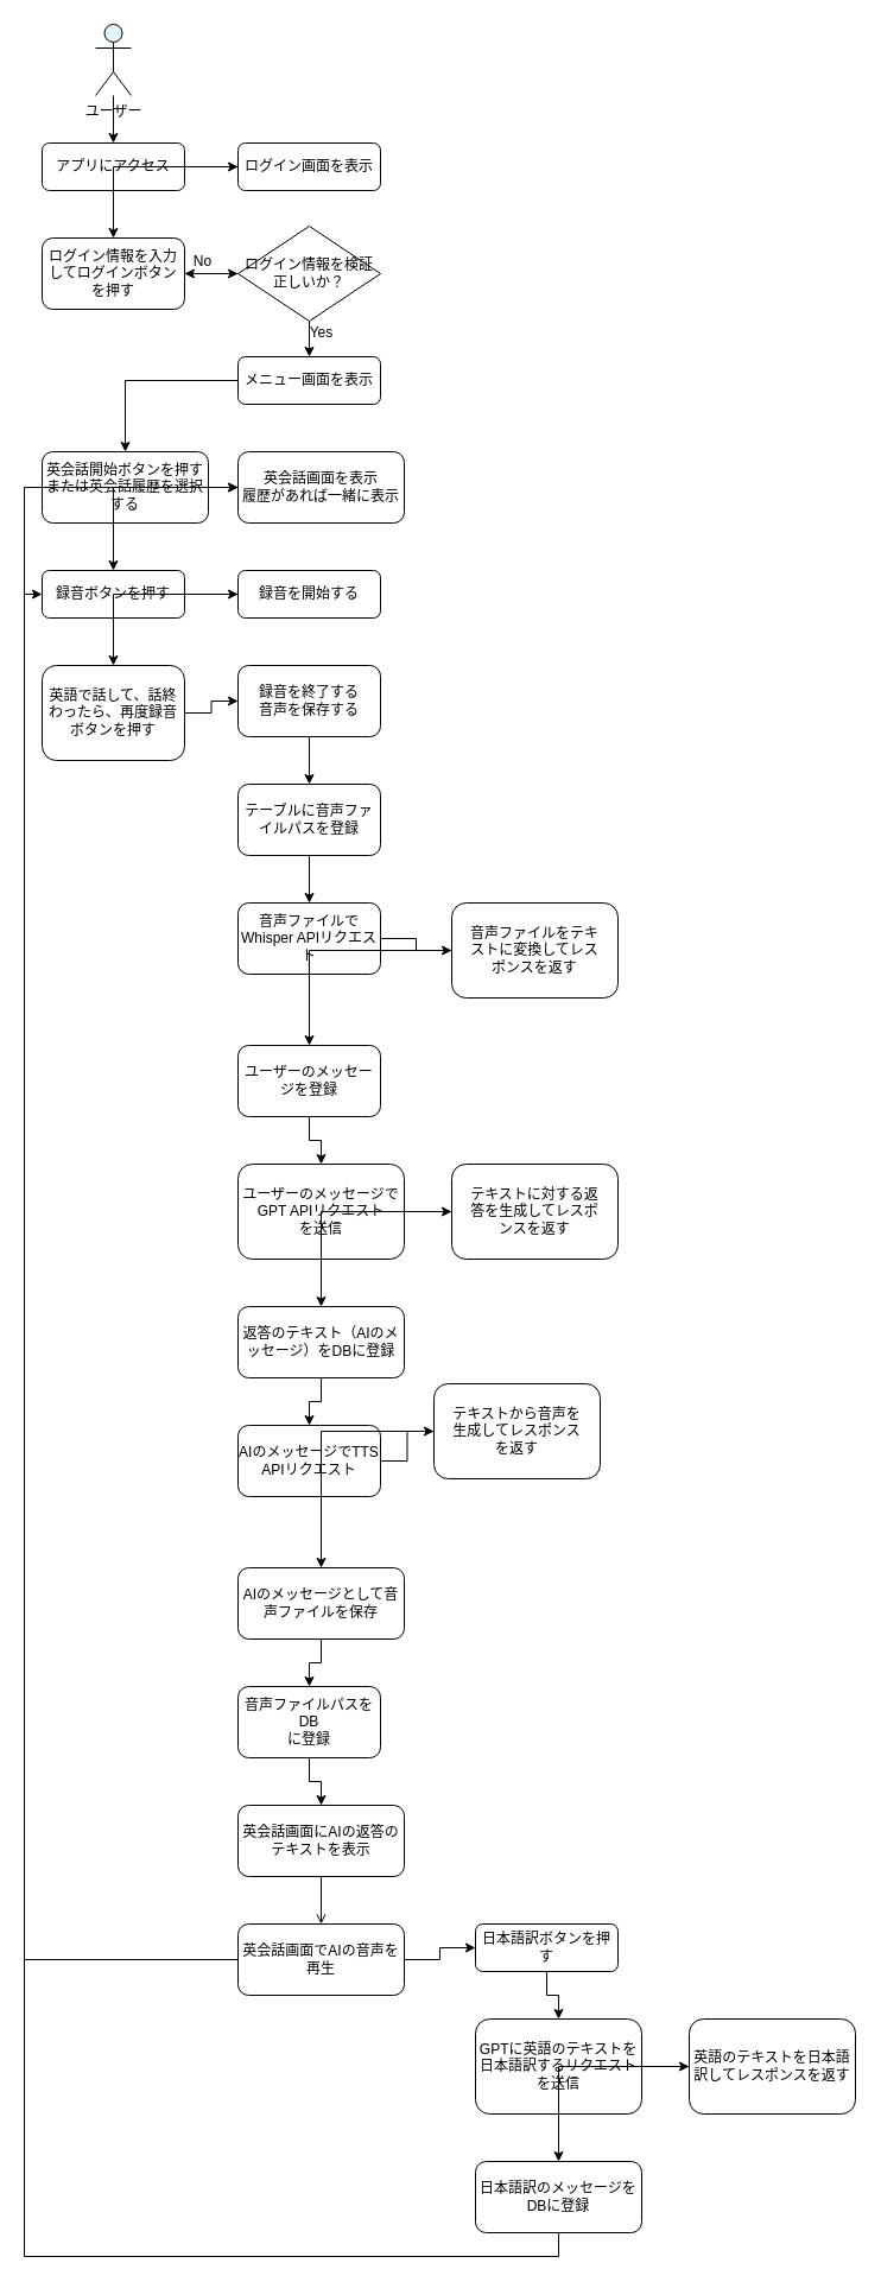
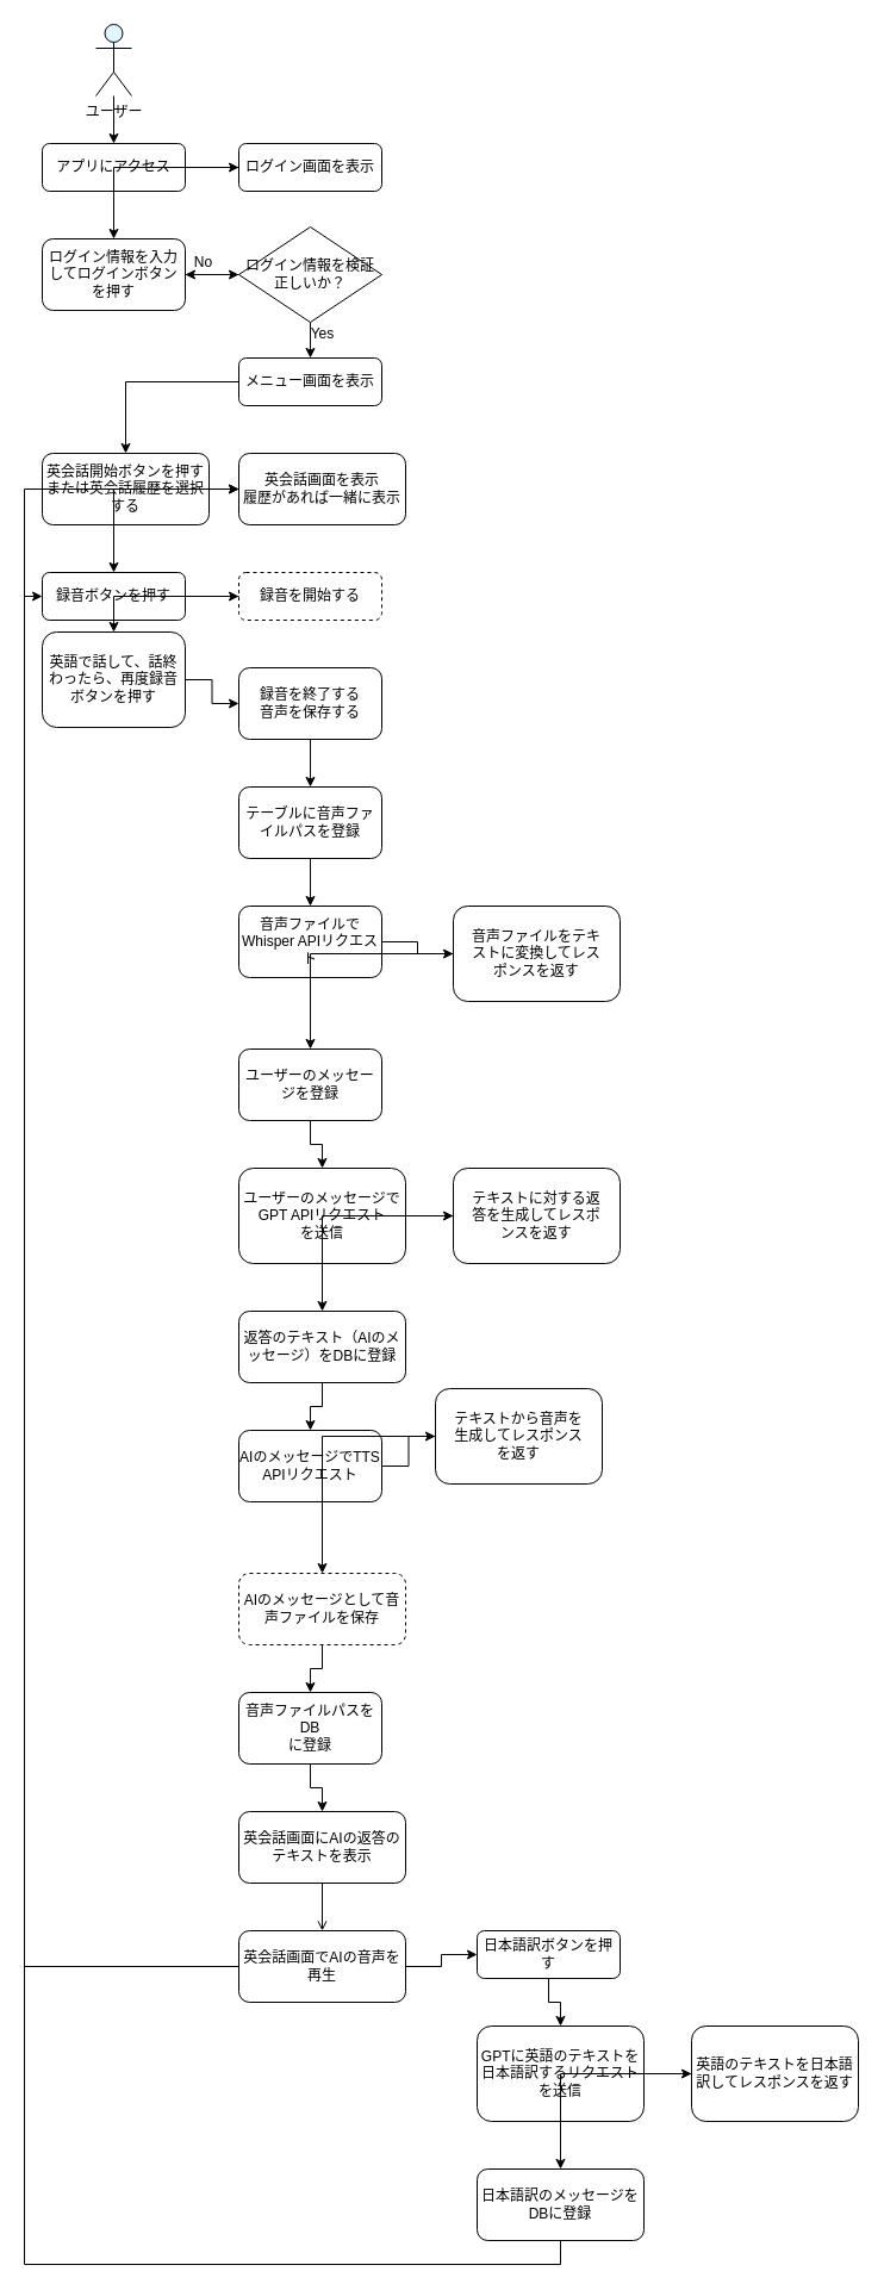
  <mxCell id="0" />
  <mxCell id="1" parent="0" />
  <mxCell id="2" value="ユーザー" style="shape=umlActor;verticalLabelPosition=bottom;verticalAlign=top;html=1;outlineConnect=0;fillColor=#e1f5fe;" parent="1" vertex="1"><mxGeometry x="80" y="20" width="30" height="60" as="geometry" /></mxCell>
  <mxCell id="3" value="アプリにアクセス" style="rounded=1;whiteSpace=wrap;html=1;" parent="1" vertex="1"><mxGeometry x="35" y="120" width="120" height="40" as="geometry" /></mxCell>
  <mxCell id="4" value="ログイン画面を表示" style="rounded=1;whiteSpace=wrap;html=1;" parent="1" vertex="1"><mxGeometry x="200" y="120" width="120" height="40" as="geometry" /></mxCell>
  <mxCell id="5" value="ログイン情報を入力&lt;br&gt;してログインボタンを押す" style="rounded=1;whiteSpace=wrap;html=1;" parent="1" vertex="1"><mxGeometry x="35" y="200" width="120" height="60" as="geometry" /></mxCell>
  <mxCell id="6" value="ログイン情報を検証&lt;br&gt;正しいか？" style="rhombus;whiteSpace=wrap;html=1;" parent="1" vertex="1"><mxGeometry x="200" y="190" width="120" height="80" as="geometry" /></mxCell>
  <mxCell id="7" value="メニュー画面を表示" style="rounded=1;whiteSpace=wrap;html=1;" parent="1" vertex="1"><mxGeometry x="200" y="300" width="120" height="40" as="geometry" /></mxCell>
  <mxCell id="8" value="英会話開始ボタンを押す&lt;br&gt;または英会話履歴を選択する" style="rounded=1;whiteSpace=wrap;html=1;" parent="1" vertex="1"><mxGeometry x="35" y="380" width="140" height="60" as="geometry" /></mxCell>
  <mxCell id="9" value="英会話画面を表示&lt;br&gt;履歴があれば一緒に表示" style="rounded=1;whiteSpace=wrap;html=1;" parent="1" vertex="1"><mxGeometry x="200" y="380" width="140" height="60" as="geometry" /></mxCell>
  <mxCell id="10" value="録音ボタンを押す" style="rounded=1;whiteSpace=wrap;html=1;" parent="1" vertex="1"><mxGeometry x="35" y="480" width="120" height="40" as="geometry" /></mxCell>
- <mxCell id="11" value="録音を開始する" style="rounded=1;whiteSpace=wrap;html=1;" parent="1" vertex="1"><mxGeometry x="200" y="480" width="120" height="40" as="geometry" /></mxCell>
- <mxCell id="12" value="英語で話して、話終&lt;br&gt;わったら、再度録音&lt;br&gt;ボタンを押す" style="rounded=1;whiteSpace=wrap;html=1;" parent="1" vertex="1"><mxGeometry x="35" y="560" width="120" height="80" as="geometry" /></mxCell>
+ <mxCell id="11" value="録音を開始する" style="rounded=1;whiteSpace=wrap;html=1;dashed=1;" parent="1" vertex="1"><mxGeometry x="200" y="480" width="120" height="40" as="geometry" /></mxCell>
+ <mxCell id="12" value="英語で話して、話終&lt;br&gt;わったら、再度録音&lt;br&gt;ボタンを押す" style="rounded=1;whiteSpace=wrap;html=1;" parent="1" vertex="1"><mxGeometry x="35" y="530" width="120" height="80" as="geometry" /></mxCell>
  <mxCell id="13" value="録音を終了する&lt;br&gt;音声を保存する" style="rounded=1;whiteSpace=wrap;html=1;" parent="1" vertex="1"><mxGeometry x="200" y="560" width="120" height="60" as="geometry" /></mxCell>
  <mxCell id="14" value="テーブルに音声ファ&lt;br&gt;イルパスを登録" style="rounded=1;whiteSpace=wrap;html=1;" parent="1" vertex="1"><mxGeometry x="200" y="660" width="120" height="60" as="geometry" /></mxCell>
  <mxCell id="15" value="音声ファイルで&lt;br&gt;Whisper APIリクエスト" style="rounded=1;whiteSpace=wrap;html=1;" parent="1" vertex="1"><mxGeometry x="200" y="760" width="120" height="60" as="geometry" /></mxCell>
  <mxCell id="16" value="音声ファイルをテキ&lt;br&gt;ストに変換してレス&lt;br&gt;ポンスを返す" style="rounded=1;whiteSpace=wrap;html=1;" parent="1" vertex="1"><mxGeometry x="380" y="760" width="140" height="80" as="geometry" /></mxCell>
  <mxCell id="17" value="ユーザーのメッセー&lt;br&gt;ジを登録" style="rounded=1;whiteSpace=wrap;html=1;" parent="1" vertex="1"><mxGeometry x="200" y="880" width="120" height="60" as="geometry" /></mxCell>
  <mxCell id="18" value="ユーザーのメッセージで&lt;br&gt;GPT APIリクエスト&lt;br&gt;を送信" style="rounded=1;whiteSpace=wrap;html=1;" parent="1" vertex="1"><mxGeometry x="200" y="980" width="140" height="80" as="geometry" /></mxCell>
  <mxCell id="19" value="テキストに対する返&lt;br&gt;答を生成してレスポ&lt;br&gt;ンスを返す" style="rounded=1;whiteSpace=wrap;html=1;" parent="1" vertex="1"><mxGeometry x="380" y="980" width="140" height="80" as="geometry" /></mxCell>
  <mxCell id="20" value="返答のテキスト（AIのメ&lt;br&gt;ッセージ）をDBに登録" style="rounded=1;whiteSpace=wrap;html=1;" parent="1" vertex="1"><mxGeometry x="200" y="1100" width="140" height="60" as="geometry" /></mxCell>
  <mxCell id="21" value="AIのメッセージでTTS&lt;br&gt;APIリクエスト" style="rounded=1;whiteSpace=wrap;html=1;" parent="1" vertex="1"><mxGeometry x="200" y="1200" width="120" height="60" as="geometry" /></mxCell>
  <mxCell id="22" value="テキストから音声を&lt;br&gt;生成してレスポンス&lt;br&gt;を返す" style="rounded=1;whiteSpace=wrap;html=1;" parent="1" vertex="1"><mxGeometry x="365" y="1165" width="140" height="80" as="geometry" /></mxCell>
- <mxCell id="23" value="AIのメッセージとして音&lt;br&gt;声ファイルを保存" style="rounded=1;whiteSpace=wrap;html=1;" parent="1" vertex="1"><mxGeometry x="200" y="1320" width="140" height="60" as="geometry" /></mxCell>
+ <mxCell id="23" value="AIのメッセージとして音&lt;br&gt;声ファイルを保存" style="rounded=1;whiteSpace=wrap;html=1;dashed=1;" parent="1" vertex="1"><mxGeometry x="200" y="1320" width="140" height="60" as="geometry" /></mxCell>
  <mxCell id="24" value="音声ファイルパスをDB&lt;br&gt;に登録" style="rounded=1;whiteSpace=wrap;html=1;" parent="1" vertex="1"><mxGeometry x="200" y="1420" width="120" height="60" as="geometry" /></mxCell>
  <mxCell id="25" value="英会話画面にAIの返答の&lt;br&gt;テキストを表示" style="rounded=1;whiteSpace=wrap;html=1;" parent="1" vertex="1"><mxGeometry x="200" y="1520" width="140" height="60" as="geometry" /></mxCell>
  <mxCell id="26" value="英会話画面でAIの音声を&lt;br&gt;再生" style="rounded=1;whiteSpace=wrap;html=1;" parent="1" vertex="1"><mxGeometry x="200" y="1620" width="140" height="60" as="geometry" /></mxCell>
  <mxCell id="27" value="日本語訳ボタンを押す" style="rounded=1;whiteSpace=wrap;html=1;" parent="1" vertex="1"><mxGeometry x="400" y="1620" width="120" height="40" as="geometry" /></mxCell>
  <mxCell id="28" value="GPTに英語のテキストを&lt;br&gt;日本語訳するリクエスト&lt;br&gt;を送信" style="rounded=1;whiteSpace=wrap;html=1;" parent="1" vertex="1"><mxGeometry x="400" y="1700" width="140" height="80" as="geometry" /></mxCell>
  <mxCell id="29" value="英語のテキストを日本語&lt;br&gt;訳してレスポンスを返す" style="rounded=1;whiteSpace=wrap;html=1;" parent="1" vertex="1"><mxGeometry x="580" y="1700" width="140" height="80" as="geometry" /></mxCell>
  <mxCell id="30" value="日本語訳のメッセージを&lt;br&gt;DBに登録" style="rounded=1;whiteSpace=wrap;html=1;" parent="1" vertex="1"><mxGeometry x="400" y="1820" width="140" height="60" as="geometry" /></mxCell>
  <mxCell id="31" style="edgeStyle=orthogonalEdgeStyle;rounded=0;orthogonalLoop=1;jettySize=auto;html=1;" parent="1" source="2" target="3" edge="1"><mxGeometry relative="1" as="geometry" /></mxCell>
  <mxCell id="32" style="edgeStyle=orthogonalEdgeStyle;rounded=0;orthogonalLoop=1;jettySize=auto;html=1;" parent="1" source="3" target="4" edge="1"><mxGeometry relative="1" as="geometry" /></mxCell>
  <mxCell id="33" style="edgeStyle=orthogonalEdgeStyle;rounded=0;orthogonalLoop=1;jettySize=auto;html=1;" parent="1" source="4" target="5" edge="1"><mxGeometry relative="1" as="geometry" /></mxCell>
  <mxCell id="34" style="edgeStyle=orthogonalEdgeStyle;rounded=0;orthogonalLoop=1;jettySize=auto;html=1;" parent="1" source="5" target="6" edge="1"><mxGeometry relative="1" as="geometry" /></mxCell>
  <mxCell id="35" style="edgeStyle=orthogonalEdgeStyle;rounded=0;orthogonalLoop=1;jettySize=auto;html=1;" parent="1" source="6" target="5" edge="1"><mxGeometry relative="1" as="geometry" /></mxCell>
  <mxCell id="36" style="edgeStyle=orthogonalEdgeStyle;rounded=0;orthogonalLoop=1;jettySize=auto;html=1;" parent="1" source="6" target="7" edge="1"><mxGeometry relative="1" as="geometry" /></mxCell>
  <mxCell id="37" style="edgeStyle=orthogonalEdgeStyle;rounded=0;orthogonalLoop=1;jettySize=auto;html=1;" parent="1" source="7" target="8" edge="1"><mxGeometry relative="1" as="geometry" /></mxCell>
  <mxCell id="38" style="edgeStyle=orthogonalEdgeStyle;rounded=0;orthogonalLoop=1;jettySize=auto;html=1;" parent="1" source="8" target="9" edge="1"><mxGeometry relative="1" as="geometry" /></mxCell>
  <mxCell id="39" style="edgeStyle=orthogonalEdgeStyle;rounded=0;orthogonalLoop=1;jettySize=auto;html=1;" parent="1" source="9" target="10" edge="1"><mxGeometry relative="1" as="geometry" /></mxCell>
  <mxCell id="40" style="edgeStyle=orthogonalEdgeStyle;rounded=0;orthogonalLoop=1;jettySize=auto;html=1;" parent="1" source="10" target="11" edge="1"><mxGeometry relative="1" as="geometry" /></mxCell>
  <mxCell id="41" style="edgeStyle=orthogonalEdgeStyle;rounded=0;orthogonalLoop=1;jettySize=auto;html=1;" parent="1" source="11" target="12" edge="1"><mxGeometry relative="1" as="geometry" /></mxCell>
  <mxCell id="42" style="edgeStyle=orthogonalEdgeStyle;rounded=0;orthogonalLoop=1;jettySize=auto;html=1;" parent="1" source="12" target="13" edge="1"><mxGeometry relative="1" as="geometry" /></mxCell>
  <mxCell id="43" style="edgeStyle=orthogonalEdgeStyle;rounded=0;orthogonalLoop=1;jettySize=auto;html=1;" parent="1" source="13" target="14" edge="1"><mxGeometry relative="1" as="geometry" /></mxCell>
  <mxCell id="44" style="edgeStyle=orthogonalEdgeStyle;rounded=0;orthogonalLoop=1;jettySize=auto;html=1;" parent="1" source="14" target="15" edge="1"><mxGeometry relative="1" as="geometry" /></mxCell>
  <mxCell id="45" style="edgeStyle=orthogonalEdgeStyle;rounded=0;orthogonalLoop=1;jettySize=auto;html=1;" parent="1" source="15" target="16" edge="1"><mxGeometry relative="1" as="geometry" /></mxCell>
  <mxCell id="46" style="edgeStyle=orthogonalEdgeStyle;rounded=0;orthogonalLoop=1;jettySize=auto;html=1;" parent="1" source="16" target="17" edge="1"><mxGeometry relative="1" as="geometry" /></mxCell>
  <mxCell id="47" style="edgeStyle=orthogonalEdgeStyle;rounded=0;orthogonalLoop=1;jettySize=auto;html=1;" parent="1" source="17" target="18" edge="1"><mxGeometry relative="1" as="geometry" /></mxCell>
  <mxCell id="48" style="edgeStyle=orthogonalEdgeStyle;rounded=0;orthogonalLoop=1;jettySize=auto;html=1;" parent="1" source="18" target="19" edge="1"><mxGeometry relative="1" as="geometry" /></mxCell>
  <mxCell id="49" style="edgeStyle=orthogonalEdgeStyle;rounded=0;orthogonalLoop=1;jettySize=auto;html=1;" parent="1" source="19" target="20" edge="1"><mxGeometry relative="1" as="geometry" /></mxCell>
  <mxCell id="50" style="edgeStyle=orthogonalEdgeStyle;rounded=0;orthogonalLoop=1;jettySize=auto;html=1;" parent="1" source="20" target="21" edge="1"><mxGeometry relative="1" as="geometry" /></mxCell>
  <mxCell id="51" style="edgeStyle=orthogonalEdgeStyle;rounded=0;orthogonalLoop=1;jettySize=auto;html=1;" parent="1" source="21" target="22" edge="1"><mxGeometry relative="1" as="geometry" /></mxCell>
  <mxCell id="52" style="edgeStyle=orthogonalEdgeStyle;rounded=0;orthogonalLoop=1;jettySize=auto;html=1;" parent="1" source="22" target="23" edge="1"><mxGeometry relative="1" as="geometry" /></mxCell>
  <mxCell id="53" style="edgeStyle=orthogonalEdgeStyle;rounded=0;orthogonalLoop=1;jettySize=auto;html=1;" parent="1" source="23" target="24" edge="1"><mxGeometry relative="1" as="geometry" /></mxCell>
  <mxCell id="54" style="edgeStyle=orthogonalEdgeStyle;rounded=0;orthogonalLoop=1;jettySize=auto;html=1;" parent="1" source="24" target="25" edge="1"><mxGeometry relative="1" as="geometry" /></mxCell>
  <mxCell id="55" style="edgeStyle=orthogonalEdgeStyle;rounded=0;orthogonalLoop=1;jettySize=auto;html=1;endArrow=open;" parent="1" source="25" target="26" edge="1"><mxGeometry relative="1" as="geometry" /></mxCell>
  <mxCell id="56" style="edgeStyle=orthogonalEdgeStyle;rounded=0;orthogonalLoop=1;jettySize=auto;html=1;" parent="1" source="26" target="27" edge="1"><mxGeometry relative="1" as="geometry" /></mxCell>
  <mxCell id="57" style="edgeStyle=orthogonalEdgeStyle;rounded=0;orthogonalLoop=1;jettySize=auto;html=1;" parent="1" source="27" target="28" edge="1"><mxGeometry relative="1" as="geometry" /></mxCell>
  <mxCell id="58" style="edgeStyle=orthogonalEdgeStyle;rounded=0;orthogonalLoop=1;jettySize=auto;html=1;" parent="1" source="28" target="29" edge="1"><mxGeometry relative="1" as="geometry" /></mxCell>
  <mxCell id="59" style="edgeStyle=orthogonalEdgeStyle;rounded=0;orthogonalLoop=1;jettySize=auto;html=1;" parent="1" source="29" target="30" edge="1"><mxGeometry relative="1" as="geometry" /></mxCell>
  <mxCell id="60" style="edgeStyle=orthogonalEdgeStyle;rounded=0;orthogonalLoop=1;jettySize=auto;html=1;" parent="1" source="30" target="9" edge="1"><mxGeometry relative="1" as="geometry"><Array as="points"><mxPoint x="470" y="1900" /><mxPoint x="20" y="1900" /><mxPoint x="20" y="410" /><mxPoint x="270" y="410" /></Array></mxGeometry></mxCell>
  <mxCell id="61" style="edgeStyle=orthogonalEdgeStyle;rounded=0;orthogonalLoop=1;jettySize=auto;html=1;" parent="1" source="26" target="10" edge="1"><mxGeometry relative="1" as="geometry"><Array as="points"><mxPoint x="20" y="1650" /><mxPoint x="20" y="500" /><mxPoint x="95" y="500" /></Array></mxGeometry></mxCell>
  <mxCell id="62" value="No" style="text;html=1;align=center;verticalAlign=middle;resizable=0;points=[];autosize=1;" parent="1" vertex="1"><mxGeometry x="155" y="210" width="30" height="20" as="geometry" /></mxCell>
  <mxCell id="63" value="Yes" style="text;html=1;align=center;verticalAlign=middle;resizable=0;points=[];autosize=1;" parent="1" vertex="1"><mxGeometry x="255" y="270" width="30" height="20" as="geometry" /></mxCell>
